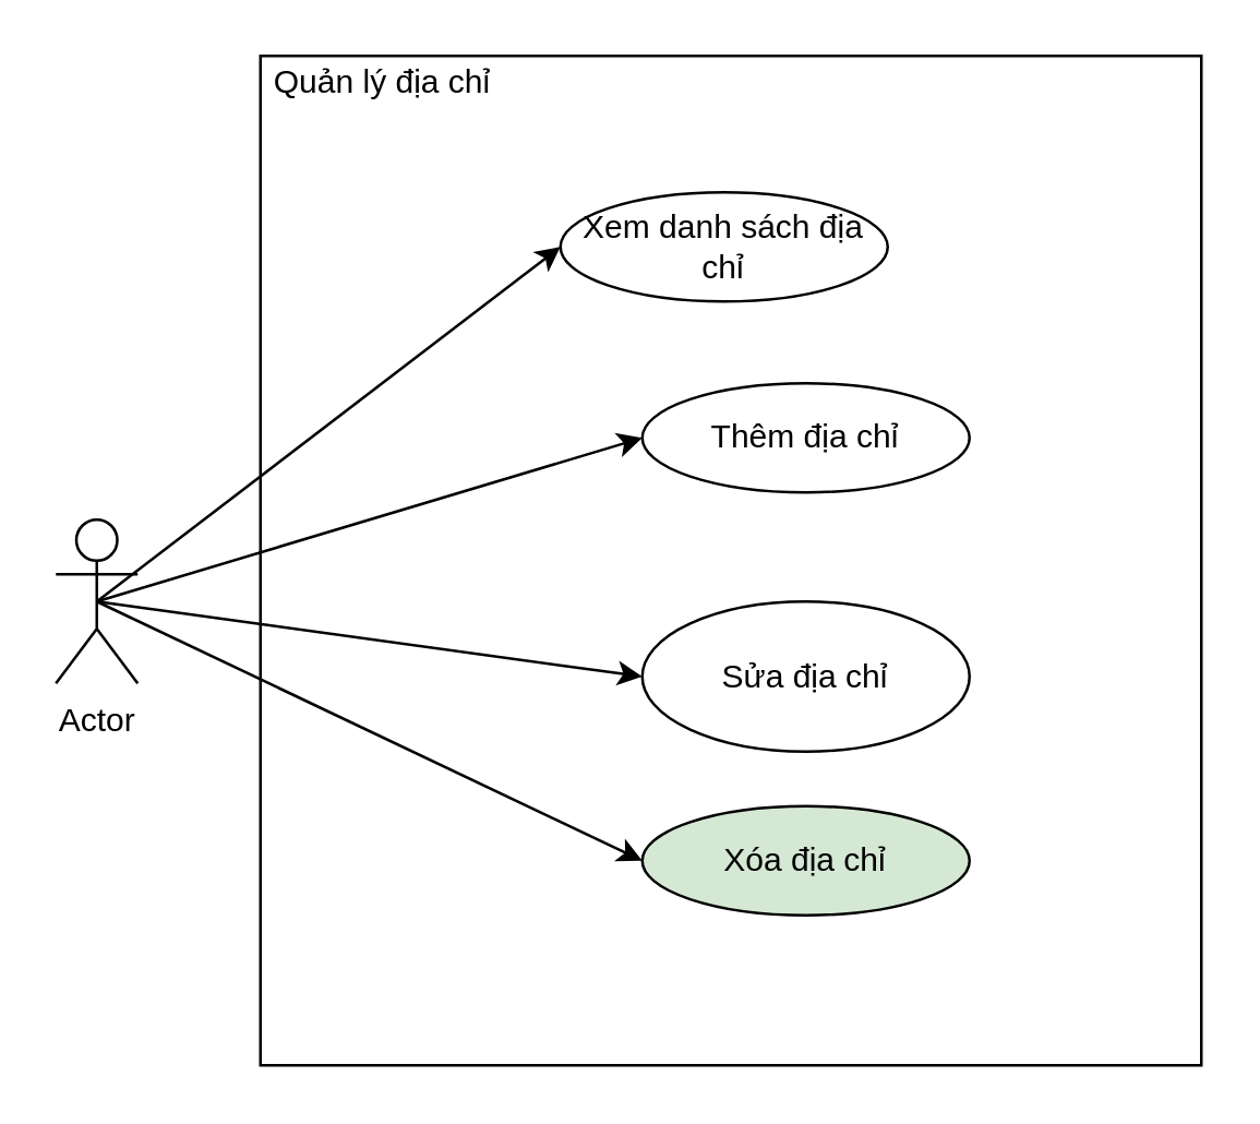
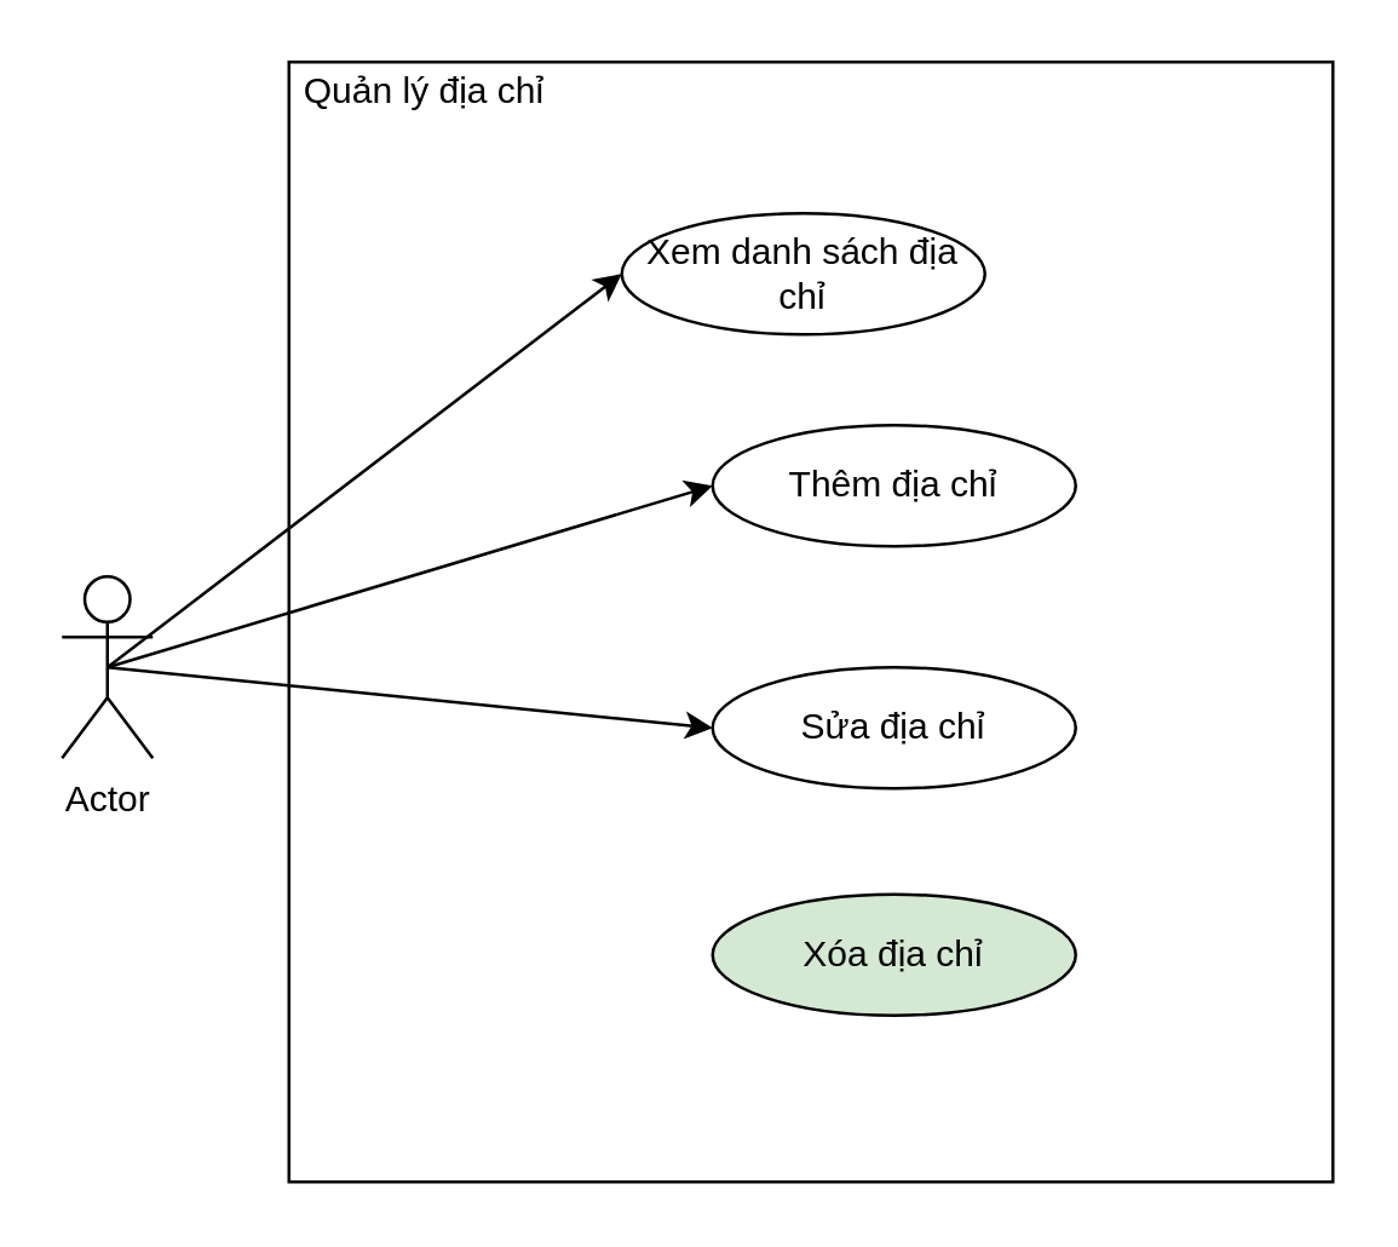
  <mxCell id="0" />
  <mxCell id="1" parent="0" />
  <mxCell id="2" value="" style="rounded=0;whiteSpace=wrap;html=1;" vertex="1" parent="1"><mxGeometry x="95" y="20" width="345" height="370" as="geometry" /></mxCell>
  <mxCell id="3" value="Quản lý địa chỉ" style="text;html=1;strokeColor=none;fillColor=none;align=center;verticalAlign=middle;whiteSpace=wrap;rounded=0;" vertex="1" parent="1"><mxGeometry x="95" y="20" width="90" height="20" as="geometry" /></mxCell>
  <mxCell id="4" value="Actor" style="shape=umlActor;verticalLabelPosition=bottom;labelBackgroundColor=#ffffff;verticalAlign=top;html=1;outlineConnect=0;" vertex="1" parent="1"><mxGeometry x="20" y="190" width="30" height="60" as="geometry" /></mxCell>
  <mxCell id="5" value="Xem danh sách địa chỉ" style="ellipse;whiteSpace=wrap;html=1;" vertex="1" parent="1"><mxGeometry x="205" y="70" width="120" height="40" as="geometry" /></mxCell>
  <mxCell id="6" value="Thêm địa chỉ" style="ellipse;whiteSpace=wrap;html=1;" vertex="1" parent="1"><mxGeometry x="235" y="140" width="120" height="40" as="geometry" /></mxCell>
- <mxCell id="7" value="Sửa địa chỉ" style="ellipse;whiteSpace=wrap;html=1;" vertex="1" parent="1"><mxGeometry x="235" y="220" width="120" height="55" as="geometry" /></mxCell>
+ <mxCell id="7" value="Sửa địa chỉ" style="ellipse;whiteSpace=wrap;html=1;" vertex="1" parent="1"><mxGeometry x="235" y="220" width="120" height="40" as="geometry" /></mxCell>
  <mxCell id="8" value="Xóa địa chỉ" style="ellipse;whiteSpace=wrap;html=1;fillColor=#d5e8d4;" vertex="1" parent="1"><mxGeometry x="235" y="295" width="120" height="40" as="geometry" /></mxCell>
  <mxCell id="9" value="" style="endArrow=classic;html=1;exitX=0.5;exitY=0.5;exitDx=0;exitDy=0;exitPerimeter=0;entryX=0;entryY=0.5;entryDx=0;entryDy=0;" edge="1" parent="1" source="4" target="5"><mxGeometry width="50" height="50" relative="1" as="geometry"><mxPoint x="-30" y="680" as="sourcePoint" /><mxPoint x="20" y="630" as="targetPoint" /></mxGeometry></mxCell>
  <mxCell id="10" value="" style="endArrow=classic;html=1;exitX=0.5;exitY=0.5;exitDx=0;exitDy=0;exitPerimeter=0;entryX=0;entryY=0.5;entryDx=0;entryDy=0;" edge="1" parent="1" source="4" target="6"><mxGeometry width="50" height="50" relative="1" as="geometry"><mxPoint x="140" y="270" as="sourcePoint" /><mxPoint x="190" y="220" as="targetPoint" /></mxGeometry></mxCell>
  <mxCell id="11" value="" style="endArrow=classic;html=1;exitX=0.5;exitY=0.5;exitDx=0;exitDy=0;exitPerimeter=0;entryX=0;entryY=0.5;entryDx=0;entryDy=0;" edge="1" parent="1" source="4" target="7"><mxGeometry width="50" height="50" relative="1" as="geometry"><mxPoint x="-10" y="250" as="sourcePoint" /><mxPoint x="180" y="260" as="targetPoint" /></mxGeometry></mxCell>
- <mxCell id="12" value="" style="endArrow=classic;html=1;exitX=0.5;exitY=0.5;exitDx=0;exitDy=0;exitPerimeter=0;entryX=0;entryY=0.5;entryDx=0;entryDy=0;" edge="1" parent="1" source="4" target="8"><mxGeometry width="50" height="50" relative="1" as="geometry"><mxPoint x="170" y="370" as="sourcePoint" /><mxPoint x="220" y="320" as="targetPoint" /></mxGeometry></mxCell>
